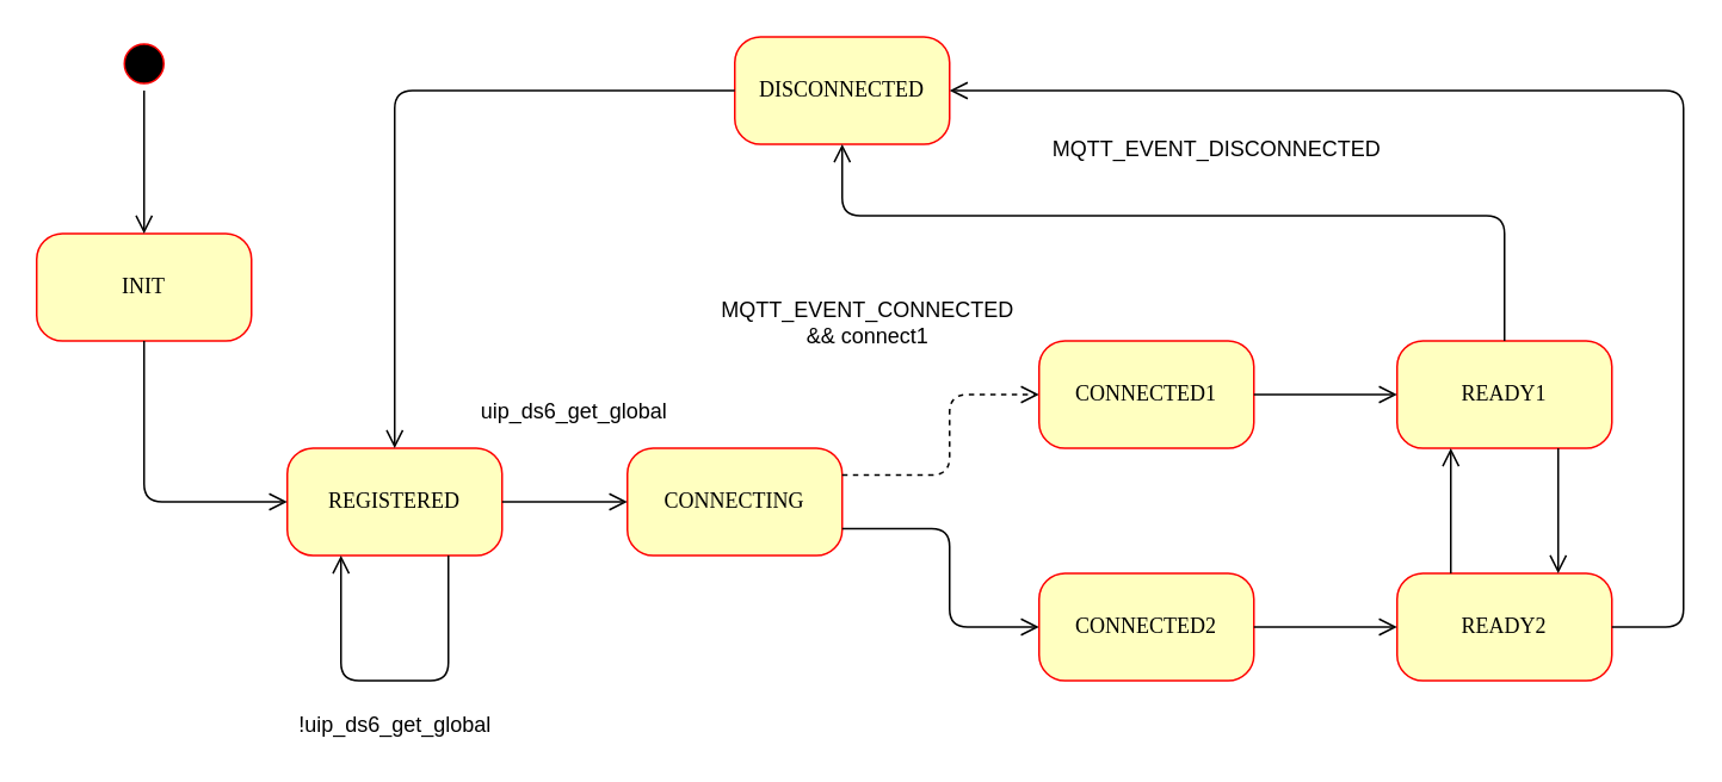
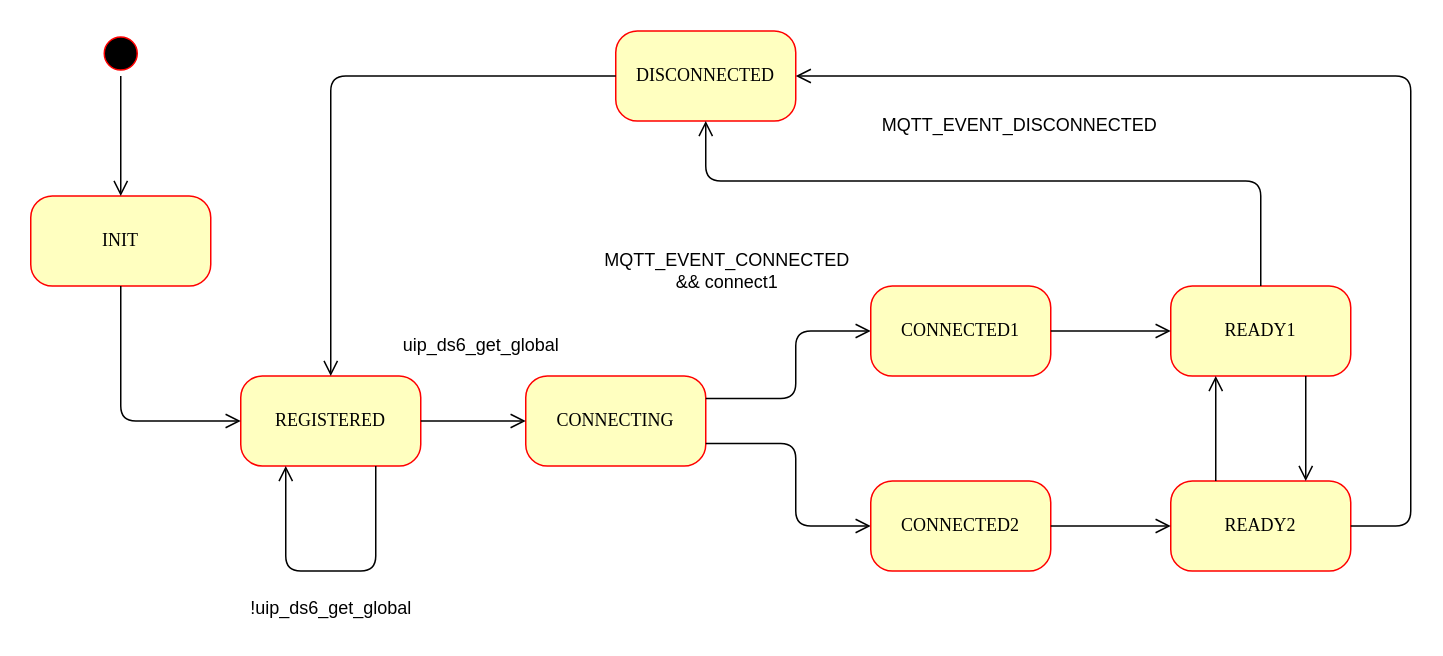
  <mxCell id="0" />
  <mxCell id="1" parent="0" />
  <mxCell id="2" value="" style="ellipse;html=1;shape=startState;fillColor=#000000;strokeColor=#ff0000;rounded=1;shadow=0;comic=0;labelBackgroundColor=none;fontFamily=Verdana;fontSize=12;fontColor=#000000;align=center;direction=south;" parent="1" vertex="1"><mxGeometry x="65" y="20" width="30" height="30" as="geometry" /></mxCell>
  <mxCell id="3" value="INIT" style="rounded=1;whiteSpace=wrap;html=1;arcSize=24;fillColor=#ffffc0;strokeColor=#ff0000;shadow=0;comic=0;labelBackgroundColor=none;fontFamily=Verdana;fontSize=12;fontColor=#000000;align=center;" parent="1" vertex="1"><mxGeometry x="20" y="130" width="120" height="60" as="geometry" /></mxCell>
  <mxCell id="4" value="REGISTERED" style="rounded=1;whiteSpace=wrap;html=1;arcSize=24;fillColor=#ffffc0;strokeColor=#ff0000;shadow=0;comic=0;labelBackgroundColor=none;fontFamily=Verdana;fontSize=12;fontColor=#000000;align=center;" parent="1" vertex="1"><mxGeometry x="160" y="250" width="120" height="60" as="geometry" /></mxCell>
  <mxCell id="5" style="edgeStyle=orthogonalEdgeStyle;html=1;labelBackgroundColor=none;endArrow=open;endSize=8;fontFamily=Verdana;fontSize=12;align=left;" parent="1" source="2" target="3" edge="1"><mxGeometry relative="1" as="geometry" /></mxCell>
  <mxCell id="6" style="edgeStyle=orthogonalEdgeStyle;html=1;labelBackgroundColor=none;endArrow=open;endSize=8;fontFamily=Verdana;fontSize=12;align=left;entryX=0;entryY=0.5;exitX=0.5;exitY=1;exitDx=0;exitDy=0;entryDx=0;entryDy=0;" parent="1" source="3" target="4" edge="1"><mxGeometry relative="1" as="geometry"><Array as="points"><mxPoint x="80" y="280" /></Array></mxGeometry></mxCell>
  <mxCell id="7" value="CONNECTING" style="rounded=1;whiteSpace=wrap;html=1;arcSize=24;fillColor=#ffffc0;strokeColor=#ff0000;shadow=0;comic=0;labelBackgroundColor=none;fontFamily=Verdana;fontSize=12;fontColor=#000000;align=center;" parent="1" vertex="1"><mxGeometry x="350" y="250" width="120" height="60" as="geometry" /></mxCell>
  <mxCell id="8" style="edgeStyle=orthogonalEdgeStyle;html=1;labelBackgroundColor=none;endArrow=open;endSize=8;fontFamily=Verdana;fontSize=12;align=left;entryX=0;entryY=0.5;exitX=1;exitY=0.5;exitDx=0;exitDy=0;entryDx=0;entryDy=0;" parent="1" source="4" target="7" edge="1"><mxGeometry relative="1" as="geometry"><Array as="points"><mxPoint x="340" y="280" /><mxPoint x="340" y="280" /></Array><mxPoint x="230" y="180" as="sourcePoint" /><mxPoint x="230" y="260" as="targetPoint" /></mxGeometry></mxCell>
  <mxCell id="9" style="edgeStyle=orthogonalEdgeStyle;html=1;labelBackgroundColor=none;endArrow=open;endSize=8;fontFamily=Verdana;fontSize=12;align=left;exitX=0.75;exitY=1;exitDx=0;exitDy=0;entryX=0.25;entryY=1;entryDx=0;entryDy=0;" parent="1" source="4" target="4" edge="1"><mxGeometry relative="1" as="geometry"><Array as="points"><mxPoint x="250" y="380" /><mxPoint x="190" y="380" /></Array><mxPoint x="290" y="290" as="sourcePoint" /><mxPoint x="90" y="260" as="targetPoint" /></mxGeometry></mxCell>
- <mxCell id="10" style="edgeStyle=orthogonalEdgeStyle;html=1;labelBackgroundColor=none;endArrow=open;endSize=8;fontFamily=Verdana;fontSize=12;align=left;entryX=0;entryY=0.5;exitX=1;exitY=0.25;exitDx=0;exitDy=0;entryDx=0;entryDy=0;dashed=1;" parent="1" source="7" target="11" edge="1"><mxGeometry relative="1" as="geometry"><Array as="points"><mxPoint x="530" y="265" /><mxPoint x="530" y="220" /></Array><mxPoint x="530" y="220" as="sourcePoint" /><mxPoint x="620" y="220" as="targetPoint" /></mxGeometry></mxCell>
+ <mxCell id="10" style="edgeStyle=orthogonalEdgeStyle;html=1;labelBackgroundColor=none;endArrow=open;endSize=8;fontFamily=Verdana;fontSize=12;align=left;entryX=0;entryY=0.5;exitX=1;exitY=0.25;exitDx=0;exitDy=0;entryDx=0;entryDy=0;" parent="1" source="7" target="11" edge="1"><mxGeometry relative="1" as="geometry"><Array as="points"><mxPoint x="530" y="265" /><mxPoint x="530" y="220" /></Array><mxPoint x="530" y="220" as="sourcePoint" /><mxPoint x="620" y="220" as="targetPoint" /></mxGeometry></mxCell>
  <mxCell id="11" value="CONNECTED1" style="rounded=1;whiteSpace=wrap;html=1;arcSize=24;fillColor=#ffffc0;strokeColor=#ff0000;shadow=0;comic=0;labelBackgroundColor=none;fontFamily=Verdana;fontSize=12;fontColor=#000000;align=center;" parent="1" vertex="1"><mxGeometry x="580" y="190" width="120" height="60" as="geometry" /></mxCell>
  <mxCell id="12" style="edgeStyle=orthogonalEdgeStyle;html=1;labelBackgroundColor=none;endArrow=open;endSize=8;fontFamily=Verdana;fontSize=12;align=left;exitX=1;exitY=0.75;exitDx=0;exitDy=0;entryX=0;entryY=0.5;entryDx=0;entryDy=0;" parent="1" source="7" target="13" edge="1"><mxGeometry relative="1" as="geometry"><Array as="points"><mxPoint x="530" y="295" /><mxPoint x="530" y="350" /></Array><mxPoint x="500" y="275" as="sourcePoint" /><mxPoint x="590" y="360" as="targetPoint" /></mxGeometry></mxCell>
  <mxCell id="13" value="CONNECTED2" style="rounded=1;whiteSpace=wrap;html=1;arcSize=24;fillColor=#ffffc0;strokeColor=#ff0000;shadow=0;comic=0;labelBackgroundColor=none;fontFamily=Verdana;fontSize=12;fontColor=#000000;align=center;" parent="1" vertex="1"><mxGeometry x="580" y="320" width="120" height="60" as="geometry" /></mxCell>
  <mxCell id="14" value="READY1" style="rounded=1;whiteSpace=wrap;html=1;arcSize=24;fillColor=#ffffc0;strokeColor=#ff0000;shadow=0;comic=0;labelBackgroundColor=none;fontFamily=Verdana;fontSize=12;fontColor=#000000;align=center;" parent="1" vertex="1"><mxGeometry x="780" y="190" width="120" height="60" as="geometry" /></mxCell>
  <mxCell id="15" style="edgeStyle=orthogonalEdgeStyle;html=1;labelBackgroundColor=none;endArrow=open;endSize=8;fontFamily=Verdana;fontSize=12;align=left;exitX=1;exitY=0.5;exitDx=0;exitDy=0;" parent="1" source="11" target="14" edge="1"><mxGeometry relative="1" as="geometry"><mxPoint x="730" y="219.29" as="sourcePoint" /><mxPoint x="810" y="219.29" as="targetPoint" /></mxGeometry></mxCell>
  <mxCell id="16" value="READY2" style="rounded=1;whiteSpace=wrap;html=1;arcSize=24;fillColor=#ffffc0;strokeColor=#ff0000;shadow=0;comic=0;labelBackgroundColor=none;fontFamily=Verdana;fontSize=12;fontColor=#000000;align=center;" parent="1" vertex="1"><mxGeometry x="780" y="320" width="120" height="60" as="geometry" /></mxCell>
  <mxCell id="17" style="edgeStyle=orthogonalEdgeStyle;html=1;labelBackgroundColor=none;endArrow=open;endSize=8;fontFamily=Verdana;fontSize=12;align=left;exitX=1;exitY=0.5;exitDx=0;exitDy=0;entryX=0;entryY=0.5;entryDx=0;entryDy=0;" parent="1" source="13" target="16" edge="1"><mxGeometry relative="1" as="geometry"><mxPoint x="710" y="340" as="sourcePoint" /><mxPoint x="790" y="340" as="targetPoint" /></mxGeometry></mxCell>
  <mxCell id="18" style="edgeStyle=orthogonalEdgeStyle;html=1;labelBackgroundColor=none;endArrow=open;endSize=8;fontFamily=Verdana;fontSize=12;align=left;entryX=0.75;entryY=0;exitX=0.75;exitY=1;exitDx=0;exitDy=0;entryDx=0;entryDy=0;" parent="1" source="14" target="16" edge="1"><mxGeometry relative="1" as="geometry"><Array as="points"><mxPoint x="870" y="300" /><mxPoint x="870" y="300" /></Array><mxPoint x="850" y="280" as="sourcePoint" /><mxPoint x="850" y="360" as="targetPoint" /></mxGeometry></mxCell>
  <mxCell id="19" style="edgeStyle=orthogonalEdgeStyle;html=1;labelBackgroundColor=none;endArrow=open;endSize=8;fontFamily=Verdana;fontSize=12;align=left;entryX=0.25;entryY=1;exitX=0.25;exitY=0;exitDx=0;exitDy=0;entryDx=0;entryDy=0;" parent="1" source="16" target="14" edge="1"><mxGeometry relative="1" as="geometry"><Array as="points"><mxPoint x="810" y="280" /><mxPoint x="810" y="280" /></Array><mxPoint x="850" y="260" as="sourcePoint" /><mxPoint x="850" y="330" as="targetPoint" /></mxGeometry></mxCell>
  <mxCell id="20" value="DISCONNECTED" style="rounded=1;whiteSpace=wrap;html=1;arcSize=24;fillColor=#ffffc0;strokeColor=#ff0000;shadow=0;comic=0;labelBackgroundColor=none;fontFamily=Verdana;fontSize=12;fontColor=#000000;align=center;" parent="1" vertex="1"><mxGeometry x="410" y="20" width="120" height="60" as="geometry" /></mxCell>
  <mxCell id="21" style="edgeStyle=orthogonalEdgeStyle;html=1;labelBackgroundColor=none;endArrow=open;endSize=8;fontFamily=Verdana;fontSize=12;align=left;entryX=0.5;entryY=0;entryDx=0;entryDy=0;exitX=0;exitY=0.5;exitDx=0;exitDy=0;" parent="1" source="20" target="4" edge="1"><mxGeometry relative="1" as="geometry"><mxPoint x="219.41" y="130" as="sourcePoint" /><mxPoint x="219.41" y="210" as="targetPoint" /></mxGeometry></mxCell>
  <mxCell id="22" style="edgeStyle=orthogonalEdgeStyle;html=1;labelBackgroundColor=none;endArrow=open;endSize=8;fontFamily=Verdana;fontSize=12;align=left;exitX=1;exitY=0.5;exitDx=0;exitDy=0;entryX=1;entryY=0.5;entryDx=0;entryDy=0;" parent="1" source="16" target="20" edge="1"><mxGeometry relative="1" as="geometry"><mxPoint x="710" y="230" as="sourcePoint" /><mxPoint x="790" y="230" as="targetPoint" /><Array as="points"><mxPoint x="940" y="350" /><mxPoint x="940" y="50" /></Array></mxGeometry></mxCell>
  <mxCell id="23" style="edgeStyle=orthogonalEdgeStyle;html=1;labelBackgroundColor=none;endArrow=open;endSize=8;fontFamily=Verdana;fontSize=12;align=left;entryX=0.5;entryY=1;exitX=0.5;exitY=0;exitDx=0;exitDy=0;entryDx=0;entryDy=0;" parent="1" source="14" target="20" edge="1"><mxGeometry relative="1" as="geometry"><Array as="points"><mxPoint x="840" y="120" /><mxPoint x="470" y="120" /></Array><mxPoint x="740" y="170" as="sourcePoint" /><mxPoint x="740" y="100" as="targetPoint" /></mxGeometry></mxCell>
  <mxCell id="24" value="MQTT_EVENT_DISCONNECTED" style="text;html=1;align=center;verticalAlign=middle;resizable=0;points=[];autosize=1;strokeColor=none;" vertex="1" parent="1"><mxGeometry x="579" y="73" width="200" height="20" as="geometry" /></mxCell>
  <mxCell id="25" value="!uip_ds6_get_global" style="text;html=1;align=center;verticalAlign=middle;resizable=0;points=[];autosize=1;strokeColor=none;" vertex="1" parent="1"><mxGeometry x="160" y="395" width="120" height="20" as="geometry" /></mxCell>
  <mxCell id="26" value="uip_ds6_get_global" style="text;html=1;align=center;verticalAlign=middle;resizable=0;points=[];autosize=1;strokeColor=none;" vertex="1" parent="1"><mxGeometry x="260" y="220" width="120" height="20" as="geometry" /></mxCell>
  <mxCell id="27" value="MQTT_EVENT_CONNECTED&lt;br&gt;&amp;amp;&amp;amp; connect1" style="text;html=1;align=center;verticalAlign=middle;resizable=0;points=[];autosize=1;strokeColor=none;" vertex="1" parent="1"><mxGeometry x="394" y="165" width="180" height="30" as="geometry" /></mxCell>
